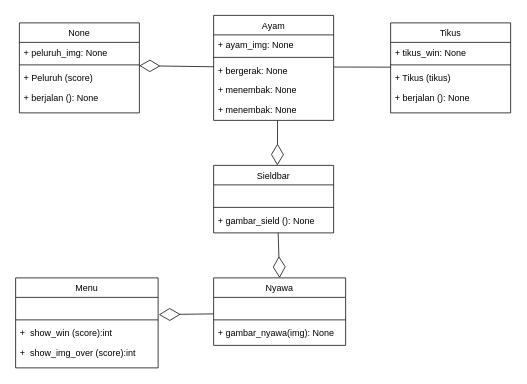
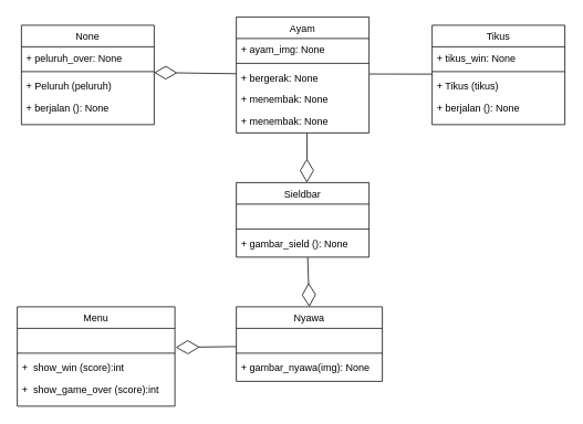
  <mxCell id="0" />
  <mxCell id="1" parent="0" />
  <mxCell id="2" value="Ayam" style="swimlane;fontStyle=0;align=center;verticalAlign=top;childLayout=stackLayout;horizontal=1;startSize=26;horizontalStack=0;resizeParent=1;resizeLast=0;collapsible=1;marginBottom=0;rounded=0;shadow=0;strokeWidth=1;" parent="1" vertex="1"><mxGeometry x="284" y="20" width="160" height="140" as="geometry"><mxRectangle x="230" y="140" width="160" height="26" as="alternateBounds" /></mxGeometry></mxCell>
  <mxCell id="3" value="+ ayam_img: None" style="text;align=left;verticalAlign=top;spacingLeft=4;spacingRight=4;overflow=hidden;rotatable=0;points=[[0,0.5],[1,0.5]];portConstraint=eastwest;" parent="2" vertex="1"><mxGeometry y="26" width="160" height="26" as="geometry" /></mxCell>
  <mxCell id="4" value="" style="line;html=1;strokeWidth=1;align=left;verticalAlign=middle;spacingTop=-1;spacingLeft=3;spacingRight=3;rotatable=0;labelPosition=right;points=[];portConstraint=eastwest;" parent="2" vertex="1"><mxGeometry y="52" width="160" height="8" as="geometry" /></mxCell>
  <mxCell id="5" value="+ bergerak: None" style="text;align=left;verticalAlign=top;spacingLeft=4;spacingRight=4;overflow=hidden;rotatable=0;points=[[0,0.5],[1,0.5]];portConstraint=eastwest;" parent="2" vertex="1"><mxGeometry y="60" width="160" height="26" as="geometry" /></mxCell>
  <mxCell id="6" value="+ menembak: None" style="text;align=left;verticalAlign=top;spacingLeft=4;spacingRight=4;overflow=hidden;rotatable=0;points=[[0,0.5],[1,0.5]];portConstraint=eastwest;" parent="2" vertex="1"><mxGeometry y="86" width="160" height="26" as="geometry" /></mxCell>
  <mxCell id="7" value="+ menembak: None" style="text;align=left;verticalAlign=top;spacingLeft=4;spacingRight=4;overflow=hidden;rotatable=0;points=[[0,0.5],[1,0.5]];portConstraint=eastwest;" parent="2" vertex="1"><mxGeometry y="112" width="160" height="26" as="geometry" /></mxCell>
  <mxCell id="8" value="None" style="swimlane;fontStyle=0;align=center;verticalAlign=top;childLayout=stackLayout;horizontal=1;startSize=26;horizontalStack=0;resizeParent=1;resizeLast=0;collapsible=1;marginBottom=0;rounded=0;shadow=0;strokeWidth=1;" parent="1" vertex="1"><mxGeometry x="25" y="30" width="160" height="120" as="geometry"><mxRectangle x="230" y="140" width="160" height="26" as="alternateBounds" /></mxGeometry></mxCell>
- <mxCell id="9" value="+ peluruh_img: None" style="text;align=left;verticalAlign=top;spacingLeft=4;spacingRight=4;overflow=hidden;rotatable=0;points=[[0,0.5],[1,0.5]];portConstraint=eastwest;" parent="8" vertex="1"><mxGeometry y="26" width="160" height="26" as="geometry" /></mxCell>
+ <mxCell id="9" value="+ peluruh_over: None" style="text;align=left;verticalAlign=top;spacingLeft=4;spacingRight=4;overflow=hidden;rotatable=0;points=[[0,0.5],[1,0.5]];portConstraint=eastwest;" parent="8" vertex="1"><mxGeometry y="26" width="160" height="26" as="geometry" /></mxCell>
  <mxCell id="10" value="" style="line;html=1;strokeWidth=1;align=left;verticalAlign=middle;spacingTop=-1;spacingLeft=3;spacingRight=3;rotatable=0;labelPosition=right;points=[];portConstraint=eastwest;" parent="8" vertex="1"><mxGeometry y="52" width="160" height="8" as="geometry" /></mxCell>
- <mxCell id="11" value="+ Peluruh (score)" style="text;align=left;verticalAlign=top;spacingLeft=4;spacingRight=4;overflow=hidden;rotatable=0;points=[[0,0.5],[1,0.5]];portConstraint=eastwest;" parent="8" vertex="1"><mxGeometry y="60" width="160" height="26" as="geometry" /></mxCell>
+ <mxCell id="11" value="+ Peluruh (peluruh)" style="text;align=left;verticalAlign=top;spacingLeft=4;spacingRight=4;overflow=hidden;rotatable=0;points=[[0,0.5],[1,0.5]];portConstraint=eastwest;" parent="8" vertex="1"><mxGeometry y="60" width="160" height="26" as="geometry" /></mxCell>
  <mxCell id="12" value="+ berjalan (): None" style="text;align=left;verticalAlign=top;spacingLeft=4;spacingRight=4;overflow=hidden;rotatable=0;points=[[0,0.5],[1,0.5]];portConstraint=eastwest;" parent="8" vertex="1"><mxGeometry y="86" width="160" height="26" as="geometry" /></mxCell>
  <mxCell id="13" value="Tikus" style="swimlane;fontStyle=0;align=center;verticalAlign=top;childLayout=stackLayout;horizontal=1;startSize=26;horizontalStack=0;resizeParent=1;resizeLast=0;collapsible=1;marginBottom=0;rounded=0;shadow=0;strokeWidth=1;" parent="1" vertex="1"><mxGeometry x="520" y="30" width="160" height="120" as="geometry"><mxRectangle x="230" y="140" width="160" height="26" as="alternateBounds" /></mxGeometry></mxCell>
  <mxCell id="14" value="+ tikus_win: None" style="text;align=left;verticalAlign=top;spacingLeft=4;spacingRight=4;overflow=hidden;rotatable=0;points=[[0,0.5],[1,0.5]];portConstraint=eastwest;rounded=0;shadow=0;html=0;" parent="13" vertex="1"><mxGeometry y="26" width="160" height="26" as="geometry" /></mxCell>
  <mxCell id="15" value="" style="line;html=1;strokeWidth=1;align=left;verticalAlign=middle;spacingTop=-1;spacingLeft=3;spacingRight=3;rotatable=0;labelPosition=right;points=[];portConstraint=eastwest;" parent="13" vertex="1"><mxGeometry y="52" width="160" height="8" as="geometry" /></mxCell>
  <mxCell id="16" value="+ Tikus (tikus)" style="text;align=left;verticalAlign=top;spacingLeft=4;spacingRight=4;overflow=hidden;rotatable=0;points=[[0,0.5],[1,0.5]];portConstraint=eastwest;" parent="13" vertex="1"><mxGeometry y="60" width="160" height="26" as="geometry" /></mxCell>
  <mxCell id="17" value="+ berjalan (): None" style="text;align=left;verticalAlign=top;spacingLeft=4;spacingRight=4;overflow=hidden;rotatable=0;points=[[0,0.5],[1,0.5]];portConstraint=eastwest;" parent="13" vertex="1"><mxGeometry y="86" width="160" height="26" as="geometry" /></mxCell>
  <mxCell id="18" value="Sieldbar" style="swimlane;fontStyle=0;align=center;verticalAlign=top;childLayout=stackLayout;horizontal=1;startSize=26;horizontalStack=0;resizeParent=1;resizeLast=0;collapsible=1;marginBottom=0;rounded=0;shadow=0;strokeWidth=1;" parent="1" vertex="1"><mxGeometry x="284" y="220" width="160" height="90" as="geometry"><mxRectangle x="230" y="140" width="160" height="26" as="alternateBounds" /></mxGeometry></mxCell>
  <mxCell id="19" value=" " style="text;align=left;verticalAlign=top;spacingLeft=4;spacingRight=4;overflow=hidden;rotatable=0;points=[[0,0.5],[1,0.5]];portConstraint=eastwest;rounded=0;shadow=0;html=0;" parent="18" vertex="1"><mxGeometry y="26" width="160" height="26" as="geometry" /></mxCell>
  <mxCell id="20" value="" style="line;html=1;strokeWidth=1;align=left;verticalAlign=middle;spacingTop=-1;spacingLeft=3;spacingRight=3;rotatable=0;labelPosition=right;points=[];portConstraint=eastwest;" parent="18" vertex="1"><mxGeometry y="52" width="160" height="8" as="geometry" /></mxCell>
  <mxCell id="21" value="+ gambar_sield (): None" style="text;align=left;verticalAlign=top;spacingLeft=4;spacingRight=4;overflow=hidden;rotatable=0;points=[[0,0.5],[1,0.5]];portConstraint=eastwest;" parent="18" vertex="1"><mxGeometry y="60" width="160" height="26" as="geometry" /></mxCell>
  <mxCell id="22" value="Nyawa" style="swimlane;fontStyle=0;align=center;verticalAlign=top;childLayout=stackLayout;horizontal=1;startSize=26;horizontalStack=0;resizeParent=1;resizeLast=0;collapsible=1;marginBottom=0;rounded=0;shadow=0;strokeWidth=1;" parent="1" vertex="1"><mxGeometry x="284" y="370" width="176" height="90" as="geometry"><mxRectangle x="230" y="140" width="160" height="26" as="alternateBounds" /></mxGeometry></mxCell>
  <mxCell id="23" value=" " style="text;align=left;verticalAlign=top;spacingLeft=4;spacingRight=4;overflow=hidden;rotatable=0;points=[[0,0.5],[1,0.5]];portConstraint=eastwest;rounded=0;shadow=0;html=0;" parent="22" vertex="1"><mxGeometry y="26" width="176" height="26" as="geometry" /></mxCell>
  <mxCell id="24" value="" style="line;html=1;strokeWidth=1;align=left;verticalAlign=middle;spacingTop=-1;spacingLeft=3;spacingRight=3;rotatable=0;labelPosition=right;points=[];portConstraint=eastwest;" parent="22" vertex="1"><mxGeometry y="52" width="176" height="8" as="geometry" /></mxCell>
  <mxCell id="25" value="+ gambar_nyawa(img): None" style="text;align=left;verticalAlign=top;spacingLeft=4;spacingRight=4;overflow=hidden;rotatable=0;points=[[0,0.5],[1,0.5]];portConstraint=eastwest;" parent="22" vertex="1"><mxGeometry y="60" width="176" height="26" as="geometry" /></mxCell>
  <mxCell id="26" value="Menu" style="swimlane;fontStyle=0;align=center;verticalAlign=top;childLayout=stackLayout;horizontal=1;startSize=26;horizontalStack=0;resizeParent=1;resizeLast=0;collapsible=1;marginBottom=0;rounded=0;shadow=0;strokeWidth=1;" parent="1" vertex="1"><mxGeometry x="20" y="370" width="190" height="120" as="geometry"><mxRectangle x="230" y="140" width="160" height="26" as="alternateBounds" /></mxGeometry></mxCell>
  <mxCell id="27" value=" " style="text;align=left;verticalAlign=top;spacingLeft=4;spacingRight=4;overflow=hidden;rotatable=0;points=[[0,0.5],[1,0.5]];portConstraint=eastwest;" parent="26" vertex="1"><mxGeometry y="26" width="190" height="26" as="geometry" /></mxCell>
  <mxCell id="28" value="" style="line;html=1;strokeWidth=1;align=left;verticalAlign=middle;spacingTop=-1;spacingLeft=3;spacingRight=3;rotatable=0;labelPosition=right;points=[];portConstraint=eastwest;" parent="26" vertex="1"><mxGeometry y="52" width="190" height="8" as="geometry" /></mxCell>
  <mxCell id="29" value="+  show_win (score):int" style="text;align=left;verticalAlign=top;spacingLeft=4;spacingRight=4;overflow=hidden;rotatable=0;points=[[0,0.5],[1,0.5]];portConstraint=eastwest;" parent="26" vertex="1"><mxGeometry y="60" width="190" height="26" as="geometry" /></mxCell>
- <mxCell id="30" value="+  show_img_over (score):int" style="text;align=left;verticalAlign=top;spacingLeft=4;spacingRight=4;overflow=hidden;rotatable=0;points=[[0,0.5],[1,0.5]];portConstraint=eastwest;" parent="26" vertex="1"><mxGeometry y="86" width="190" height="26" as="geometry" /></mxCell>
+ <mxCell id="30" value="+  show_game_over (score):int" style="text;align=left;verticalAlign=top;spacingLeft=4;spacingRight=4;overflow=hidden;rotatable=0;points=[[0,0.5],[1,0.5]];portConstraint=eastwest;" parent="26" vertex="1"><mxGeometry y="86" width="190" height="26" as="geometry" /></mxCell>
  <mxCell id="31" value="" style="endArrow=diamondThin;html=1;rounded=0;endFill=0;exitX=0;exitY=0.328;exitDx=0;exitDy=0;exitPerimeter=0;endSize=25;" parent="1" source="5" target="10" edge="1"><mxGeometry width="50" height="50" relative="1" as="geometry"><mxPoint x="280" y="89" as="sourcePoint" /><mxPoint x="190" y="89" as="targetPoint" /></mxGeometry></mxCell>
  <mxCell id="32" value="" style="endArrow=none;html=1;rounded=0;endSize=17;exitX=1.004;exitY=0.342;exitDx=0;exitDy=0;exitPerimeter=0;" parent="1" source="5" edge="1"><mxGeometry width="50" height="50" relative="1" as="geometry"><mxPoint x="410" y="120" as="sourcePoint" /><mxPoint x="520" y="89" as="targetPoint" /></mxGeometry></mxCell>
  <mxCell id="33" value="" style="endArrow=diamondThin;html=1;rounded=0;endFill=0;exitX=0.533;exitY=1.095;exitDx=0;exitDy=0;exitPerimeter=0;endSize=26;" parent="1" source="7" edge="1"><mxGeometry width="50" height="50" relative="1" as="geometry"><mxPoint x="399" y="181.398" as="sourcePoint" /><mxPoint x="369" y="220" as="targetPoint" /></mxGeometry></mxCell>
  <mxCell id="34" value="" style="endArrow=diamondThin;html=1;rounded=0;endFill=0;endSize=26;entryX=0.5;entryY=0;entryDx=0;entryDy=0;" parent="1" target="22" edge="1"><mxGeometry width="50" height="50" relative="1" as="geometry"><mxPoint x="370" y="310" as="sourcePoint" /><mxPoint x="367" y="370" as="targetPoint" /></mxGeometry></mxCell>
  <mxCell id="35" value="" style="endArrow=diamondThin;html=1;rounded=0;endFill=0;exitX=-0.003;exitY=0.846;exitDx=0;exitDy=0;endSize=26;entryX=1.005;entryY=0.885;entryDx=0;entryDy=0;exitPerimeter=0;entryPerimeter=0;" parent="1" source="23" target="27" edge="1"><mxGeometry width="50" height="50" relative="1" as="geometry"><mxPoint x="200.5" y="470" as="sourcePoint" /><mxPoint x="200" y="560" as="targetPoint" /></mxGeometry></mxCell>
